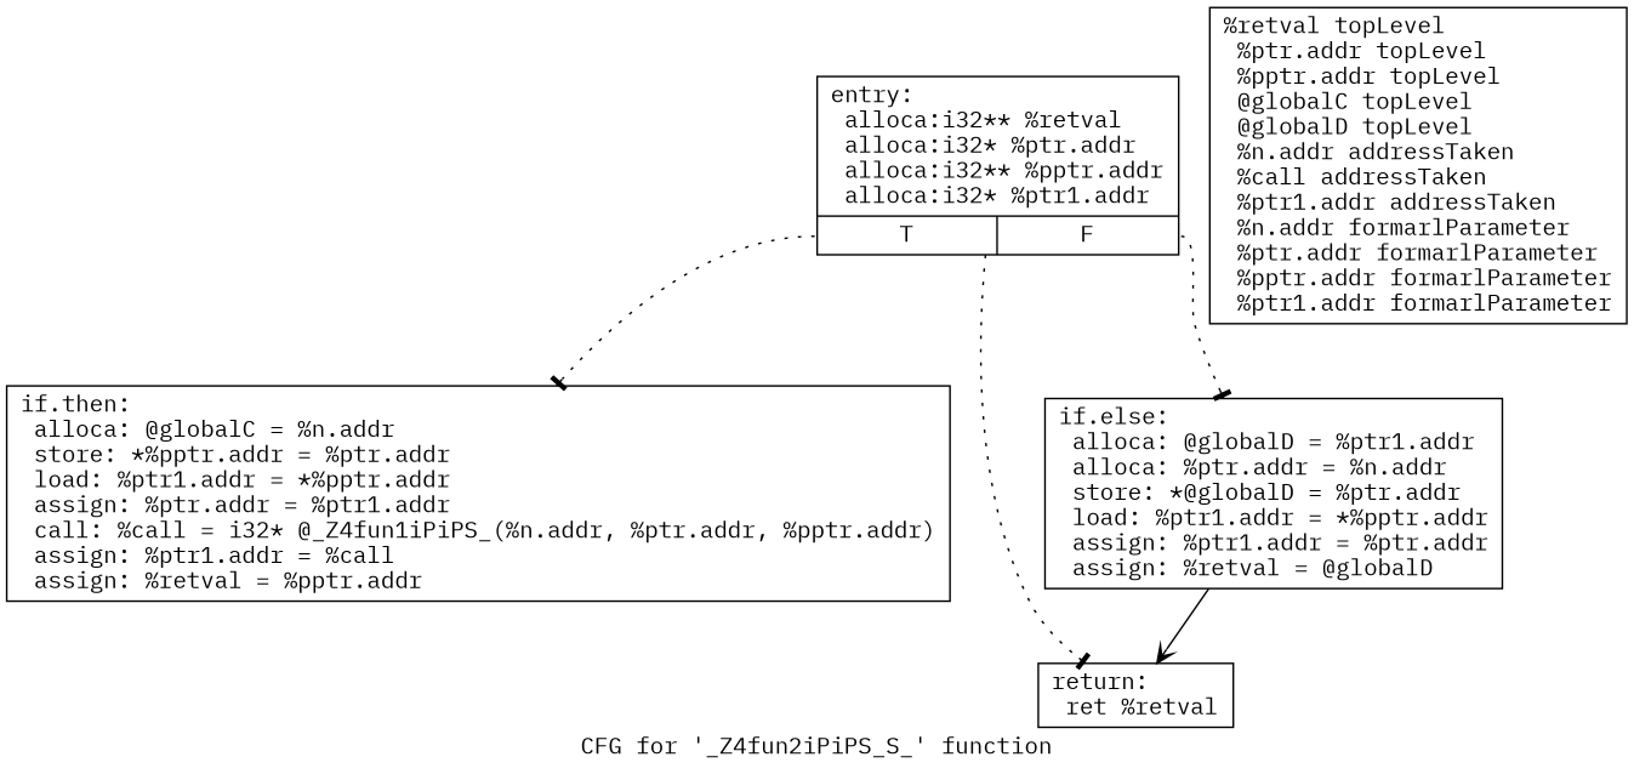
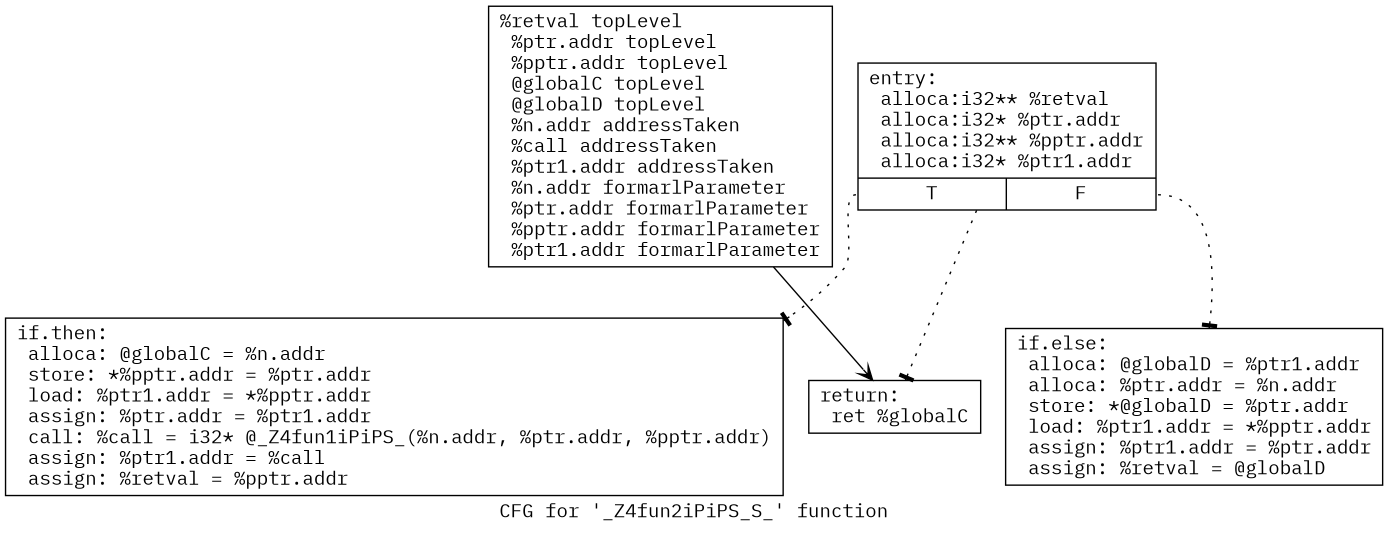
  digraph {
    fontname="IBM Plex Mono"
    label="CFG for '_Z4fun2iPiPS_S_' function"
    node [fontname="IBM Plex Mono" shape=record]
    edge [arrowhead=tee fontname="IBM Plex Mono" style=dotted]
    n1 [label="{entry:\l alloca:i32** %retval\l alloca:i32* %ptr.addr\l alloca:i32** %pptr.addr\l alloca:i32* %ptr1.addr\l |{<s0>T|<s1>F}}"]
    n2 [label="{if.then:                                          \l alloca: @globalC = %n.addr\l store: *%pptr.addr = %ptr.addr\l load: %ptr1.addr = *%pptr.addr\l assign: %ptr.addr = %ptr1.addr\l call: %call = i32* @_Z4fun1iPiPS_(%n.addr, %ptr.addr, %pptr.addr)\l assign: %ptr1.addr = %call\l assign: %retval = %pptr.addr\l }"]
    n3 [label="{if.else:                                          \l alloca: @globalD = %ptr1.addr\l alloca: %ptr.addr = %n.addr\l store: *@globalD = %ptr.addr\l load: %ptr1.addr = *%pptr.addr\l assign: %ptr1.addr = %ptr.addr\l assign: %retval = @globalD\l }"]
-   n4 [label="{return:                                           \l ret %retval\l }"]
+   n4 [label="{return:                                           \l ret %globalC\l }"]
    n5 [label="{%retval topLevel\l %ptr.addr topLevel\l %pptr.addr topLevel\l @globalC topLevel\l @globalD topLevel\l %n.addr addressTaken\l %call addressTaken\l %ptr1.addr addressTaken\l %n.addr formarlParameter\l %ptr.addr formarlParameter\l %pptr.addr formarlParameter\l %ptr1.addr formarlParameter\l }"]
    n1 -> n2 [tailport=s0]
    n1 -> n3 [tailport=s1]
    n1 -> n4
-   n3 -> n4 [arrowhead=vee style=solid]
+   n5 -> n4 [arrowhead=vee style=solid]
  }
